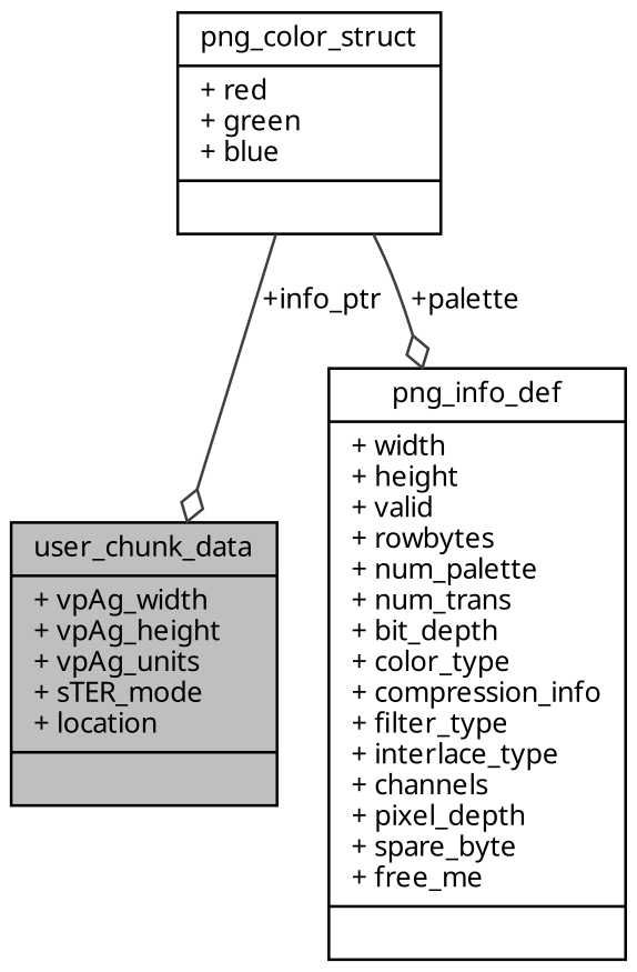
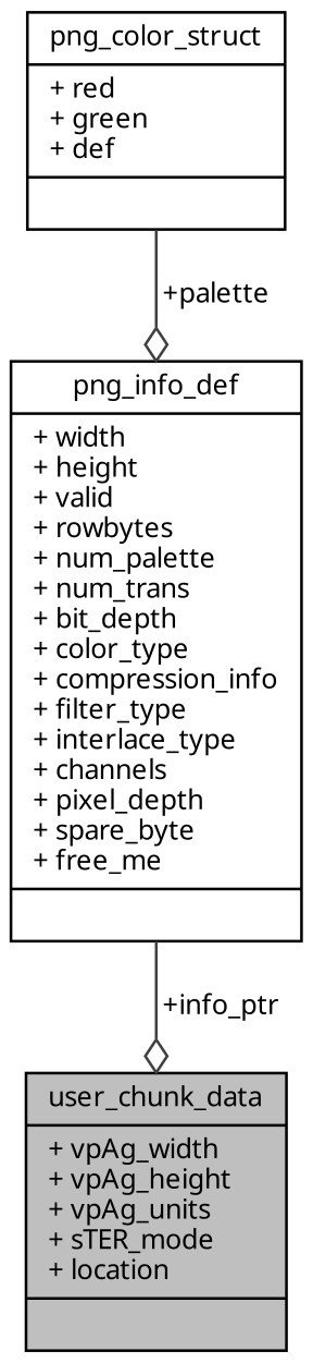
  digraph {
    fontname="Noto Sans"
    node [color=black fillcolor=white fontname="Noto Sans" fontsize=10 shape=record style=filled]
    edge [arrowhead=odiamond color=grey25 fontname="Noto Sans" fontsize=10 labelfontname=Helvetica labelfontsize=10 style=solid]
    n1 [fillcolor=grey75 fontcolor=black height=0.2 label="{user_chunk_data\n|+ vpAg_width\l+ vpAg_height\l+ vpAg_units\l+ sTER_mode\l+ location\l|}" width=0.4]
    n2 [height=0.2 label="{png_info_def\n|+ width\l+ height\l+ valid\l+ rowbytes\l+ num_palette\l+ num_trans\l+ bit_depth\l+ color_type\l+ compression_info\l+ filter_type\l+ interlace_type\l+ channels\l+ pixel_depth\l+ spare_byte\l+ free_me\l|}" width=0.4]
-   n3 [height=0.2 label="{png_color_struct\n|+ red\l+ green\l+ blue\l|}" width=0.4]
-   n3 -> n1 [label=" +info_ptr"]
+   n3 [height=0.2 label="{png_color_struct\n|+ red\l+ green\l+ def\l|}" width=0.4]
+   n2 -> n1 [label=" +info_ptr"]
    n3 -> n2 [label=" +palette"]
  }
